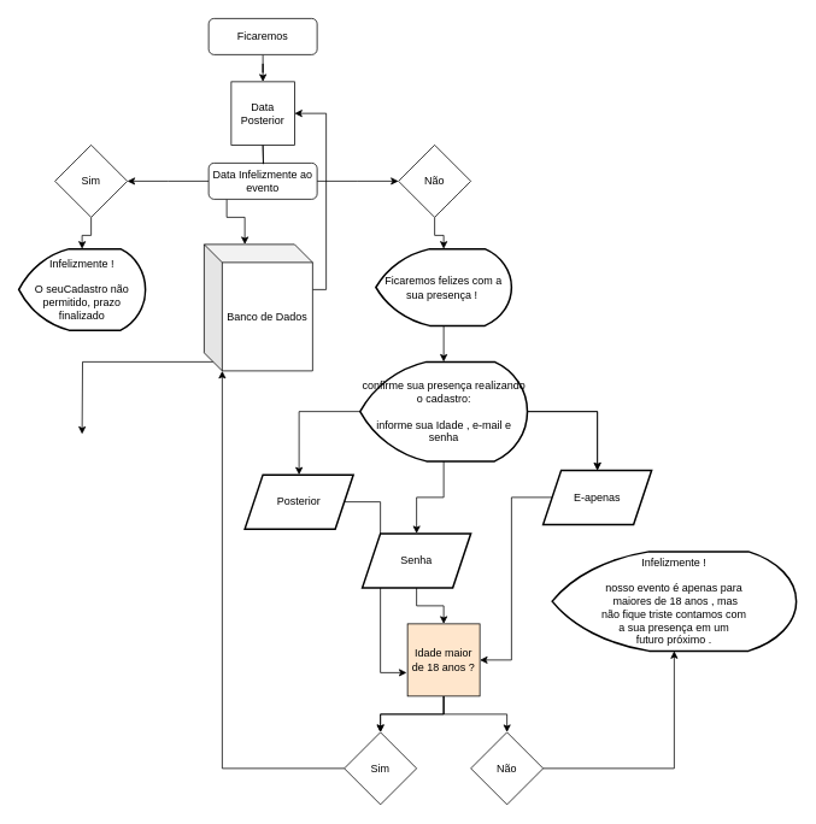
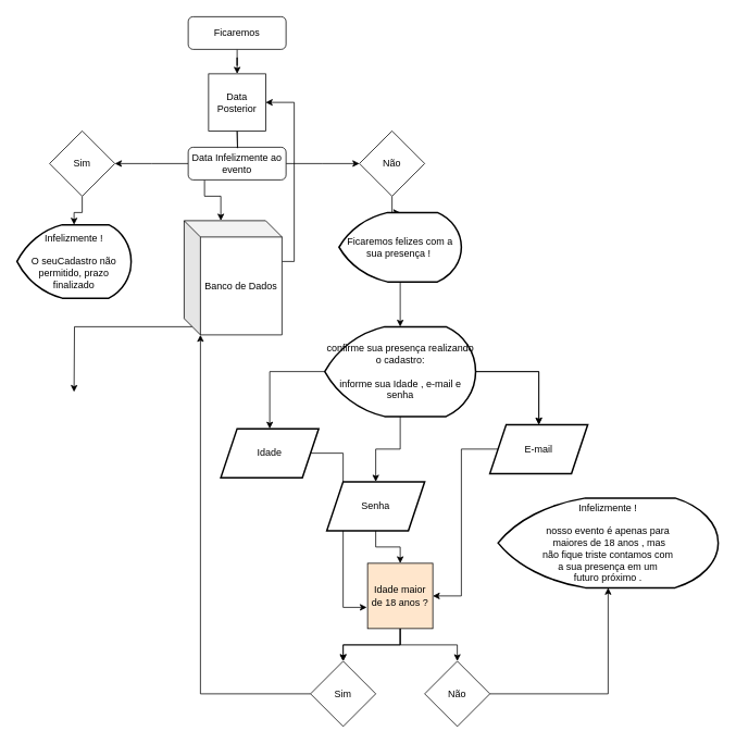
  <mxCell id="0" />
  <mxCell id="1" parent="0" />
  <mxCell id="2" value="" style="edgeStyle=orthogonalEdgeStyle;rounded=0;orthogonalLoop=1;jettySize=auto;html=1;" edge="1" parent="1" source="3" target="10"><mxGeometry relative="1" as="geometry" /></mxCell>
  <mxCell id="3" value="Ficaremos" style="rounded=1;whiteSpace=wrap;html=1;fontSize=12;glass=0;strokeWidth=1;shadow=0;" parent="1" vertex="1"><mxGeometry x="230" y="20" width="120" height="40" as="geometry" /></mxCell>
  <mxCell id="4" value="" style="edgeStyle=orthogonalEdgeStyle;rounded=0;orthogonalLoop=1;jettySize=auto;html=1;" edge="1" parent="1" target="8"><mxGeometry relative="1" as="geometry"><mxPoint x="290" y="160" as="sourcePoint" /></mxGeometry></mxCell>
  <mxCell id="5" value="" style="edgeStyle=orthogonalEdgeStyle;rounded=0;orthogonalLoop=1;jettySize=auto;html=1;" edge="1" parent="1" source="8"><mxGeometry relative="1" as="geometry"><mxPoint x="140" y="200" as="targetPoint" /></mxGeometry></mxCell>
  <mxCell id="6" value="" style="edgeStyle=orthogonalEdgeStyle;rounded=0;orthogonalLoop=1;jettySize=auto;html=1;" edge="1" parent="1" source="8"><mxGeometry relative="1" as="geometry"><mxPoint x="440" y="200" as="targetPoint" /></mxGeometry></mxCell>
  <mxCell id="7" value="" style="edgeStyle=orthogonalEdgeStyle;rounded=0;orthogonalLoop=1;jettySize=auto;html=1;" edge="1" parent="1" source="8" target="15"><mxGeometry relative="1" as="geometry"><Array as="points"><mxPoint x="250" y="240" /><mxPoint x="270" y="240" /></Array></mxGeometry></mxCell>
  <mxCell id="8" value="Data Infelizmente ao evento" style="rounded=1;whiteSpace=wrap;html=1;fontSize=12;glass=0;strokeWidth=1;shadow=0;" parent="1" vertex="1"><mxGeometry x="230" y="180" width="120" height="40" as="geometry" /></mxCell>
  <mxCell id="9" value="" style="edgeStyle=orthogonalEdgeStyle;rounded=0;orthogonalLoop=1;jettySize=auto;html=1;endArrow=none;" edge="1" parent="1" target="8"><mxGeometry relative="1" as="geometry"><mxPoint x="290" y="160" as="sourcePoint" /><mxPoint x="290" y="230" as="targetPoint" /></mxGeometry></mxCell>
  <mxCell id="10" value="Data Posterior" style="whiteSpace=wrap;html=1;aspect=fixed;" vertex="1" parent="1"><mxGeometry x="255" y="90" width="70" height="70" as="geometry" /></mxCell>
  <mxCell id="11" value="" style="edgeStyle=orthogonalEdgeStyle;rounded=0;orthogonalLoop=1;jettySize=auto;html=1;exitX=0.5;exitY=1;exitDx=0;exitDy=0;" edge="1" parent="1" source="38" target="16"><mxGeometry relative="1" as="geometry"><mxPoint x="90" y="230" as="sourcePoint" /></mxGeometry></mxCell>
  <mxCell id="12" value="" style="edgeStyle=orthogonalEdgeStyle;rounded=0;orthogonalLoop=1;jettySize=auto;html=1;exitX=0.5;exitY=1;exitDx=0;exitDy=0;" edge="1" parent="1" source="39" target="18"><mxGeometry relative="1" as="geometry"><mxPoint x="490" y="230" as="sourcePoint" /></mxGeometry></mxCell>
  <mxCell id="13" value="" style="edgeStyle=orthogonalEdgeStyle;rounded=0;orthogonalLoop=1;jettySize=auto;html=1;" edge="1" parent="1" source="15" target="10"><mxGeometry relative="1" as="geometry"><Array as="points"><mxPoint x="360" y="320" /><mxPoint x="360" y="125" /></Array></mxGeometry></mxCell>
  <mxCell id="14" style="edgeStyle=orthogonalEdgeStyle;rounded=0;orthogonalLoop=1;jettySize=auto;html=1;exitX=0;exitY=0;exitDx=10;exitDy=130;exitPerimeter=0;" edge="1" parent="1" source="15"><mxGeometry relative="1" as="geometry"><mxPoint x="90" y="480" as="targetPoint" /></mxGeometry></mxCell>
  <mxCell id="15" value="Banco de Dados" style="shape=cube;whiteSpace=wrap;html=1;boundedLbl=1;backgroundOutline=1;darkOpacity=0.05;darkOpacity2=0.1;" vertex="1" parent="1"><mxGeometry x="225" y="270" width="120" height="140" as="geometry" /></mxCell>
  <mxCell id="16" value="Infelizmente !&lt;br&gt;&lt;br&gt;O seuCadastro não permitido, prazo finalizado" style="strokeWidth=2;html=1;shape=mxgraph.flowchart.display;whiteSpace=wrap;" vertex="1" parent="1"><mxGeometry x="20" y="275" width="140" height="90" as="geometry" /></mxCell>
  <mxCell id="17" value="" style="edgeStyle=orthogonalEdgeStyle;rounded=0;orthogonalLoop=1;jettySize=auto;html=1;" edge="1" parent="1" source="18" target="23"><mxGeometry relative="1" as="geometry" /></mxCell>
- <mxCell id="18" value="Ficaremos felizes com a sua presença !&amp;nbsp;" style="strokeWidth=2;html=1;shape=mxgraph.flowchart.display;whiteSpace=wrap;" vertex="1" parent="1"><mxGeometry x="415" y="275" width="150" height="85" as="geometry" /></mxCell>
+ <mxCell id="18" value="Ficaremos felizes com a sua presença !&amp;nbsp;" style="strokeWidth=2;html=1;shape=mxgraph.flowchart.display;whiteSpace=wrap;" vertex="1" parent="1"><mxGeometry x="415" y="260" width="150" height="85" as="geometry" /></mxCell>
  <mxCell id="19" value="" style="edgeStyle=orthogonalEdgeStyle;rounded=0;orthogonalLoop=1;jettySize=auto;html=1;" edge="1" parent="1" source="23" target="25"><mxGeometry relative="1" as="geometry" /></mxCell>
  <mxCell id="20" value="" style="edgeStyle=orthogonalEdgeStyle;rounded=0;orthogonalLoop=1;jettySize=auto;html=1;" edge="1" parent="1" source="23" target="25"><mxGeometry relative="1" as="geometry" /></mxCell>
  <mxCell id="21" value="" style="edgeStyle=orthogonalEdgeStyle;rounded=0;orthogonalLoop=1;jettySize=auto;html=1;" edge="1" parent="1" source="23" target="27"><mxGeometry relative="1" as="geometry" /></mxCell>
  <mxCell id="22" value="" style="edgeStyle=orthogonalEdgeStyle;rounded=0;orthogonalLoop=1;jettySize=auto;html=1;" edge="1" parent="1" source="23" target="29"><mxGeometry relative="1" as="geometry" /></mxCell>
  <mxCell id="23" value="confirme sua presença realizando o cadastro:&lt;br&gt;&lt;br&gt;informe sua Idade , e-mail e senha" style="strokeWidth=2;html=1;shape=mxgraph.flowchart.display;whiteSpace=wrap;" vertex="1" parent="1"><mxGeometry x="397.5" y="400" width="185" height="110" as="geometry" /></mxCell>
  <mxCell id="24" style="edgeStyle=orthogonalEdgeStyle;rounded=0;orthogonalLoop=1;jettySize=auto;html=1;entryX=1;entryY=0.5;entryDx=0;entryDy=0;" edge="1" parent="1" source="25" target="33"><mxGeometry relative="1" as="geometry" /></mxCell>
- <mxCell id="25" value="E-apenas" style="shape=parallelogram;perimeter=parallelogramPerimeter;whiteSpace=wrap;html=1;fixedSize=1;strokeWidth=2;" vertex="1" parent="1"><mxGeometry x="600" y="520" width="120" height="60" as="geometry" /></mxCell>
+ <mxCell id="25" value="E-mail" style="shape=parallelogram;perimeter=parallelogramPerimeter;whiteSpace=wrap;html=1;fixedSize=1;strokeWidth=2;" vertex="1" parent="1"><mxGeometry x="600" y="520" width="120" height="60" as="geometry" /></mxCell>
  <mxCell id="26" style="edgeStyle=orthogonalEdgeStyle;rounded=0;orthogonalLoop=1;jettySize=auto;html=1;entryX=-0.012;entryY=0.675;entryDx=0;entryDy=0;entryPerimeter=0;" edge="1" parent="1" source="27" target="33"><mxGeometry relative="1" as="geometry" /></mxCell>
- <mxCell id="27" value="Posterior" style="shape=parallelogram;perimeter=parallelogramPerimeter;whiteSpace=wrap;html=1;fixedSize=1;strokeWidth=2;" vertex="1" parent="1"><mxGeometry x="270" y="525" width="120" height="60" as="geometry" /></mxCell>
+ <mxCell id="27" value="Idade" style="shape=parallelogram;perimeter=parallelogramPerimeter;whiteSpace=wrap;html=1;fixedSize=1;strokeWidth=2;" vertex="1" parent="1"><mxGeometry x="270" y="525" width="120" height="60" as="geometry" /></mxCell>
  <mxCell id="28" value="" style="edgeStyle=orthogonalEdgeStyle;rounded=0;orthogonalLoop=1;jettySize=auto;html=1;" edge="1" parent="1" source="29" target="33"><mxGeometry relative="1" as="geometry" /></mxCell>
  <mxCell id="29" value="Senha" style="shape=parallelogram;perimeter=parallelogramPerimeter;whiteSpace=wrap;html=1;fixedSize=1;strokeWidth=2;" vertex="1" parent="1"><mxGeometry x="400" y="590" width="120" height="60" as="geometry" /></mxCell>
  <mxCell id="30" value="" style="edgeStyle=orthogonalEdgeStyle;rounded=0;orthogonalLoop=1;jettySize=auto;html=1;" edge="1" parent="1" source="33" target="35"><mxGeometry relative="1" as="geometry" /></mxCell>
  <mxCell id="31" value="" style="edgeStyle=orthogonalEdgeStyle;rounded=0;orthogonalLoop=1;jettySize=auto;html=1;" edge="1" parent="1" source="33" target="35"><mxGeometry relative="1" as="geometry" /></mxCell>
  <mxCell id="32" style="edgeStyle=orthogonalEdgeStyle;rounded=0;orthogonalLoop=1;jettySize=auto;html=1;exitX=0.5;exitY=1;exitDx=0;exitDy=0;" edge="1" parent="1" source="33" target="37"><mxGeometry relative="1" as="geometry" /></mxCell>
  <mxCell id="33" value="Idade maior de 18 anos ?" style="whiteSpace=wrap;html=1;aspect=fixed;fillColor=#ffe6cc;" vertex="1" parent="1"><mxGeometry x="450" y="690" width="80" height="80" as="geometry" /></mxCell>
  <mxCell id="34" style="edgeStyle=orthogonalEdgeStyle;rounded=0;orthogonalLoop=1;jettySize=auto;html=1;exitX=0;exitY=0.5;exitDx=0;exitDy=0;entryX=0;entryY=0;entryDx=20;entryDy=140;entryPerimeter=0;" edge="1" parent="1" source="35" target="15"><mxGeometry relative="1" as="geometry" /></mxCell>
  <mxCell id="35" value="Sim" style="rhombus;whiteSpace=wrap;html=1;" vertex="1" parent="1"><mxGeometry x="380" y="810" width="80" height="80" as="geometry" /></mxCell>
  <mxCell id="36" style="edgeStyle=orthogonalEdgeStyle;rounded=0;orthogonalLoop=1;jettySize=auto;html=1;exitX=1;exitY=0.5;exitDx=0;exitDy=0;" edge="1" parent="1" source="37" target="40"><mxGeometry relative="1" as="geometry"><mxPoint x="620" y="660" as="targetPoint" /></mxGeometry></mxCell>
  <mxCell id="37" value="Não" style="rhombus;whiteSpace=wrap;html=1;" vertex="1" parent="1"><mxGeometry x="520" y="810" width="80" height="80" as="geometry" /></mxCell>
  <mxCell id="38" value="Sim" style="rhombus;whiteSpace=wrap;html=1;" vertex="1" parent="1"><mxGeometry x="60" y="160" width="80" height="80" as="geometry" /></mxCell>
  <mxCell id="39" value="Não" style="rhombus;whiteSpace=wrap;html=1;" vertex="1" parent="1"><mxGeometry x="440" y="160" width="80" height="80" as="geometry" /></mxCell>
  <mxCell id="40" value="Infelizmente !&lt;br&gt;&lt;br&gt;nosso evento é apenas para&lt;br&gt;&amp;nbsp;maiores de 18 anos , mas &lt;br&gt;não fique triste contamos com &lt;br&gt;a sua presença em um &lt;br&gt;futuro próximo ." style="strokeWidth=2;html=1;shape=mxgraph.flowchart.display;whiteSpace=wrap;" vertex="1" parent="1"><mxGeometry x="610" y="610" width="270" height="110" as="geometry" /></mxCell>
